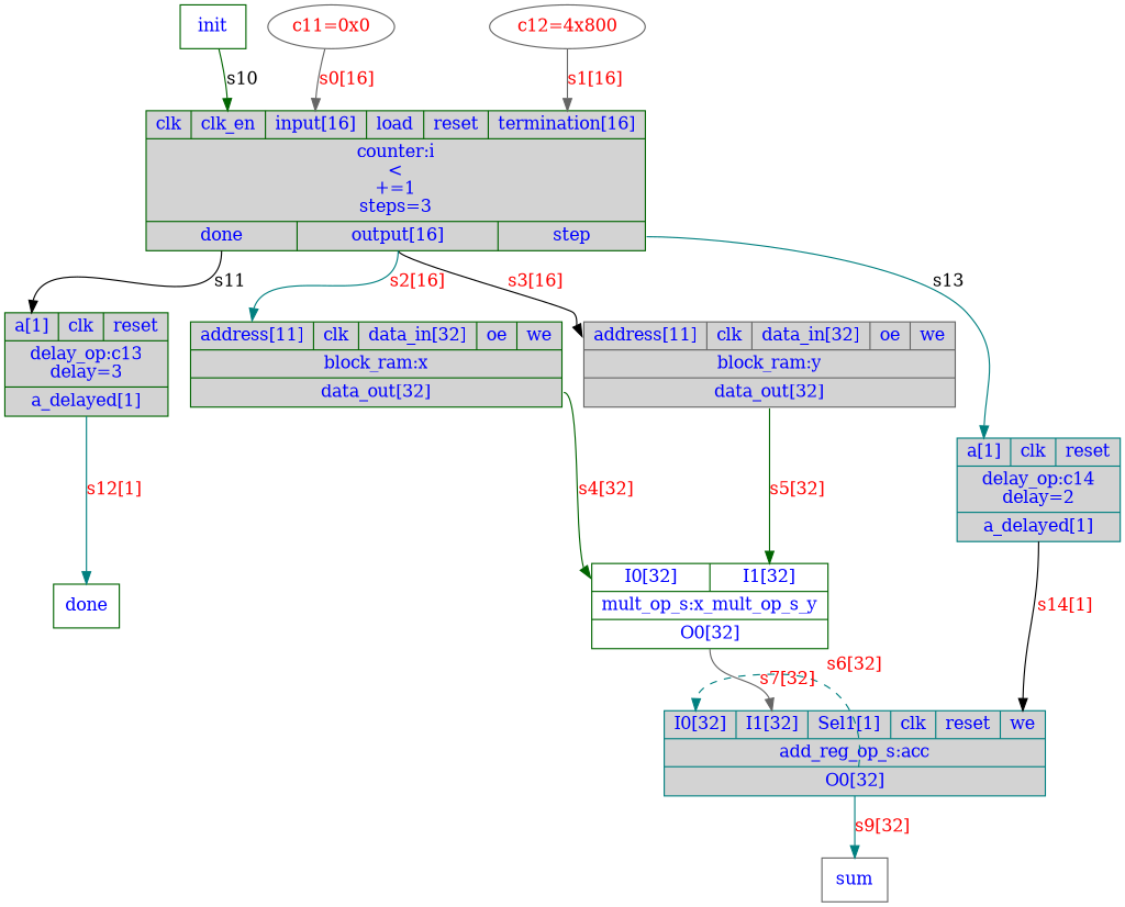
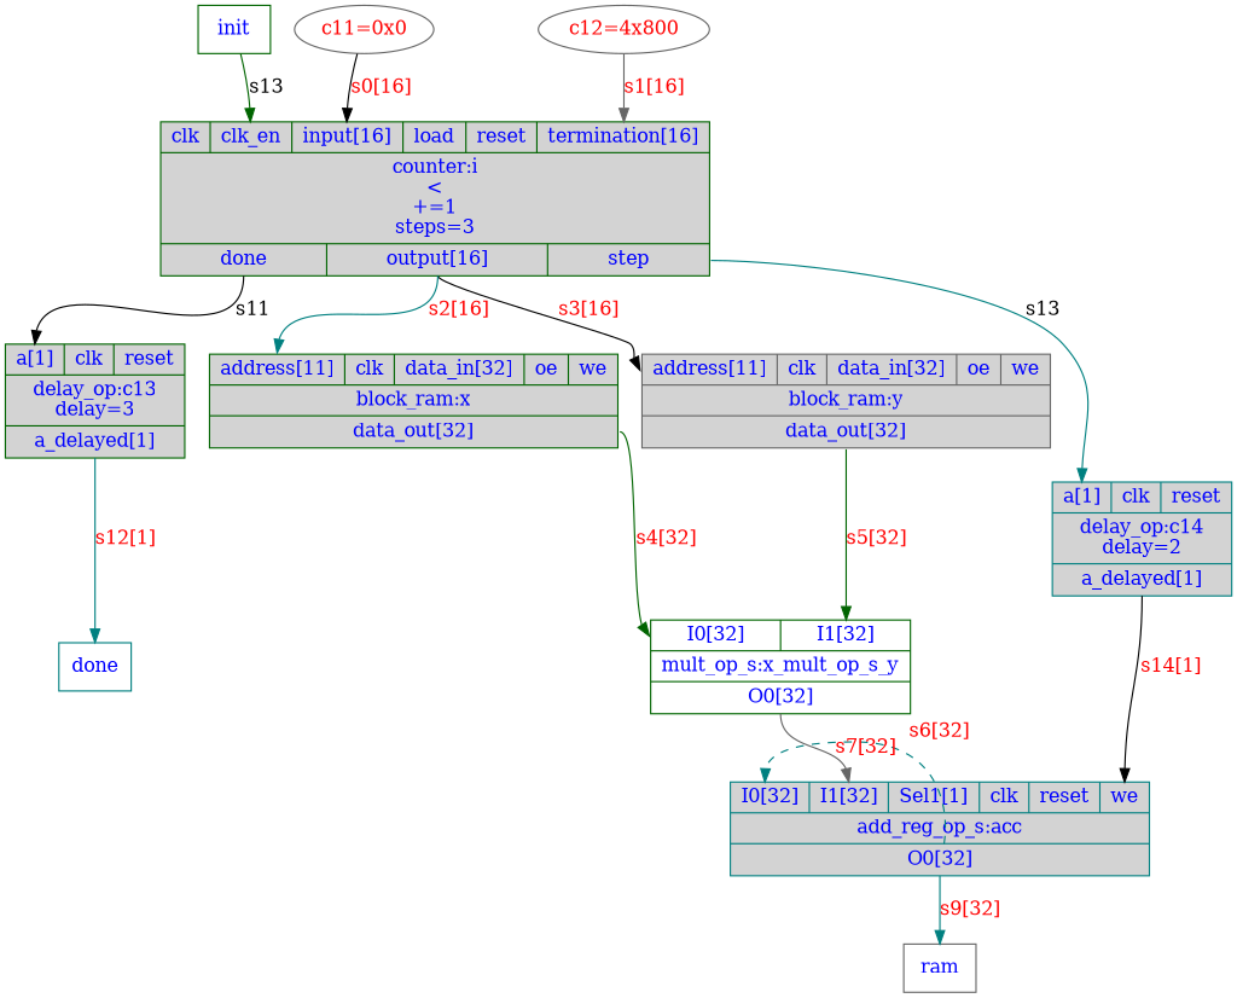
  digraph {
    node [color=darkgreen fontcolor=blue shape=record]
    edge [color=teal fontcolor=red]
    n1 [color=teal fillcolor=lightgray label="{{<a>a[1]|<clk>clk|<reset>reset}|delay_op:c14\ndelay=2|{<a_delayed>a_delayed[1]}}" style=filled]
    n2 [color=teal fillcolor=lightgray label="{{<I0>I0[32]|<I1>I1[32]|<Sel1>Sel1[1]|<clk>clk|<reset>reset|<we>we}|add_reg_op_s:acc|{<O0>O0[32]}}" style=filled]
-   n3 [color=gray40 label=sum shape=msquare]
+   n3 [color=gray40 label=ram shape=msquare]
    n4 [fillcolor=lightgray label="{{<a>a[1]|<clk>clk|<reset>reset}|delay_op:c13\ndelay=3|{<a_delayed>a_delayed[1]}}" style=filled]
-   n5 [label=done shape=msquare]
+   n5 [color=teal label=done shape=msquare]
    n6 [label="{{<I0>I0[32]|<I1>I1[32]}|mult_op_s:x_mult_op_s_y|{<O0>O0[32]}}"]
    n7 [color=gray40 fontcolor=red label="c12=4x800" shape=""]
    n8 [fillcolor=lightgray label="{{<clk>clk|<clk_en>clk_en|<input>input[16]|<load>load|<reset>reset|<termination>termination[16]}|counter:i\n\<\n+=1\nsteps=3|{<done>done|<output>output[16]|<step>step}}" style=filled]
    n9 [color=gray40 fillcolor=lightgray label="{{<address>address[11]|<clk>clk|<data_in>data_in[32]|<oe>oe|<we>we}|block_ram:y|{<data_out>data_out[32]}}" style=filled]
    n10 [fillcolor=lightgray label="{{<address>address[11]|<clk>clk|<data_in>data_in[32]|<oe>oe|<we>we}|block_ram:x|{<data_out>data_out[32]}}" style=filled]
    n11 [color=gray40 fontcolor=red label="c11=0x0" shape=""]
    n12 [label=init shape=msquare]
    n1 -> n2 [color=black headport=we label="s14[1]" tailport=a_delayed]
    n2 -> n2 [headport=I0 label="s6[32]" style=dashed tailport=O0]
    n2 -> n3 [label="s9[32]" tailport=O0]
    n4 -> n5 [label="s12[1]" tailport=a_delayed]
    n6 -> n2 [color=gray40 headport=I1 label="s7[32]" tailport=O0]
    n7 -> n8 [color=gray40 headport=termination label="s1[16]"]
    n8 -> n1 [headport=a label=s13 tailport=step fontcolor=""]
    n8 -> n4 [color=black headport=a label=s11 tailport=done fontcolor=""]
    n8 -> n9 [color=black headport=address label="s3[16]" tailport=output]
    n8 -> n10 [headport=address label="s2[16]" tailport=output]
    n9 -> n6 [color=darkgreen headport=I1 label="s5[32]" tailport=data_out]
    n10 -> n6 [color=darkgreen headport=I0 label="s4[32]" tailport=data_out]
-   n11 -> n8 [color=gray40 headport=input label="s0[16]"]
-   n12 -> n8 [color=darkgreen headport=clk_en label=s10 fontcolor=""]
+   n11 -> n8 [color=black headport=input label="s0[16]"]
+   n12 -> n8 [color=darkgreen headport=clk_en label=s13 fontcolor=""]
  }
